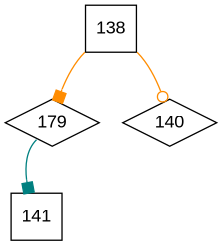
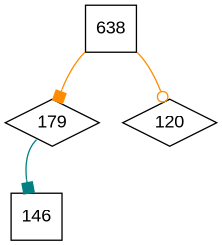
  digraph {
    node [fontname=Arial shape=box]
    edge [arrowhead=box color=darkorange tailport=sw]
-   n1 [label=138 width=0.5]
+   n1 [label=638 width=0.5]
    n2 [label=179 shape=diamond width=0.5]
-   n3 [label=140 shape=diamond width=0.5]
-   n4 [label=141 width=0.5]
+   n3 [label=120 shape=diamond width=0.5]
+   n4 [label=146 width=0.5]
    n1 -> n2
    n1 -> n3 [arrowhead=odot tailport=se]
    n2 -> n4 [color=teal]
  }
